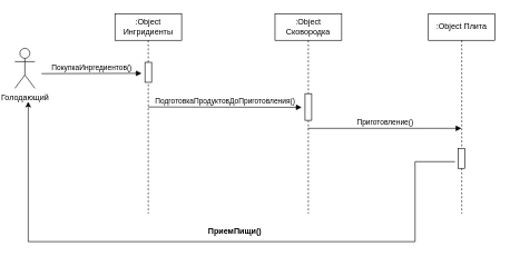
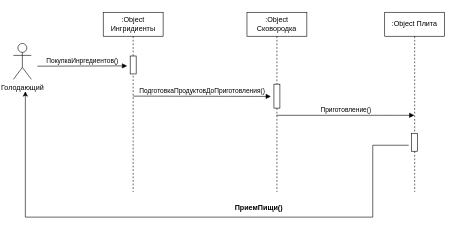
  <mxCell id="0" />
  <mxCell id="1" parent="0" />
  <mxCell id="2" value=":Object Плита" style="shape=umlLifeline;perimeter=lifelinePerimeter;whiteSpace=wrap;html=1;container=1;collapsible=0;recursiveResize=0;outlineConnect=0;" vertex="1" parent="1"><mxGeometry x="640" y="20" width="100" height="300" as="geometry" /></mxCell>
  <mxCell id="3" value="" style="html=1;points=[];perimeter=orthogonalPerimeter;" vertex="1" parent="2"><mxGeometry x="45" y="202" width="10" height="30" as="geometry" /></mxCell>
  <mxCell id="4" value=":Object Сковородка" style="shape=umlLifeline;perimeter=lifelinePerimeter;whiteSpace=wrap;html=1;container=1;collapsible=0;recursiveResize=0;outlineConnect=0;" vertex="1" parent="1"><mxGeometry x="410" y="20" width="100" height="300" as="geometry" /></mxCell>
  <mxCell id="5" value="" style="html=1;points=[];perimeter=orthogonalPerimeter;" vertex="1" parent="4"><mxGeometry x="45" y="120" width="10" height="40" as="geometry" /></mxCell>
  <mxCell id="6" value=":Object Ингридиенты" style="shape=umlLifeline;perimeter=lifelinePerimeter;whiteSpace=wrap;html=1;container=1;collapsible=0;recursiveResize=0;outlineConnect=0;" vertex="1" parent="1"><mxGeometry x="170" y="20" width="100" height="300" as="geometry" /></mxCell>
  <mxCell id="7" value="" style="html=1;points=[];perimeter=orthogonalPerimeter;" vertex="1" parent="6"><mxGeometry x="45" y="73" width="10" height="30" as="geometry" /></mxCell>
  <mxCell id="8" style="edgeStyle=orthogonalEdgeStyle;shape=link;rounded=0;orthogonalLoop=1;jettySize=auto;html=1;exitX=1;exitY=0.5;exitDx=0;exitDy=0;" edge="1" parent="1"><mxGeometry relative="1" as="geometry"><mxPoint x="160" y="163" as="sourcePoint" /><mxPoint x="160" y="163" as="targetPoint" /></mxGeometry></mxCell>
  <mxCell id="9" value="ПодготовкаПродуктовДоПриготовления()" style="html=1;verticalAlign=bottom;endArrow=block;" edge="1" parent="1"><mxGeometry width="80" relative="1" as="geometry"><mxPoint x="220" y="160" as="sourcePoint" /><mxPoint x="450" y="160.5" as="targetPoint" /></mxGeometry></mxCell>
  <mxCell id="10" value="&lt;span&gt;Приготовление()&lt;/span&gt;" style="html=1;verticalAlign=bottom;endArrow=block;" edge="1" parent="1" source="4" target="2"><mxGeometry width="80" relative="1" as="geometry"><mxPoint x="487" y="212" as="sourcePoint" /><mxPoint x="567" y="212" as="targetPoint" /><Array as="points"><mxPoint x="647" y="192" /></Array></mxGeometry></mxCell>
  <mxCell id="11" value="Голодающий" style="shape=umlActor;verticalLabelPosition=bottom;labelBackgroundColor=#ffffff;verticalAlign=top;html=1;" vertex="1" parent="1"><mxGeometry x="20" y="72" width="30" height="60" as="geometry" /></mxCell>
  <mxCell id="12" value="ПокупкаИнргедиентов()" style="html=1;verticalAlign=bottom;endArrow=block;" edge="1" parent="1"><mxGeometry width="80" relative="1" as="geometry"><mxPoint x="60" y="110" as="sourcePoint" /><mxPoint x="210" y="109.5" as="targetPoint" /></mxGeometry></mxCell>
  <mxCell id="13" style="edgeStyle=orthogonalEdgeStyle;rounded=0;orthogonalLoop=1;jettySize=auto;html=1;" edge="1" parent="1"><mxGeometry relative="1" as="geometry"><mxPoint x="40" y="152" as="targetPoint" /><mxPoint x="680" y="242" as="sourcePoint" /><Array as="points"><mxPoint x="620" y="242" /><mxPoint x="620" y="362" /><mxPoint x="40" y="362" /></Array></mxGeometry></mxCell>
- <mxCell id="14" value="ПриемПищи()" style="text;align=center;fontStyle=1;verticalAlign=middle;spacingLeft=3;spacingRight=3;strokeColor=none;rotatable=0;points=[[0,0.5],[1,0.5]];portConstraint=eastwest;" vertex="1" parent="1"><mxGeometry x="310" y="332" width="80" height="26" as="geometry" /></mxCell>
+ <mxCell id="14" value="ПриемПищи()" style="text;align=center;fontStyle=1;verticalAlign=middle;spacingLeft=3;spacingRight=3;strokeColor=none;rotatable=0;points=[[0,0.5],[1,0.5]];portConstraint=eastwest;" vertex="1" parent="1"><mxGeometry x="390" y="332" width="80" height="26" as="geometry" /></mxCell>
